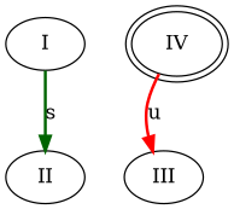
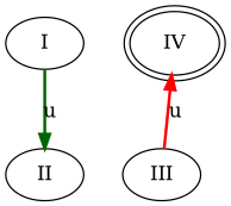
  digraph {
    edge [style=bold]
    I [role=start]
    II
    IV [peripheries=2 role=end]
    III
-   I -> II [color=darkgreen label=s]
-   IV -> III [color=red label=u]
+   I -> II [color=darkgreen label=u]
+   III -> IV [color=red label=u]
  }
